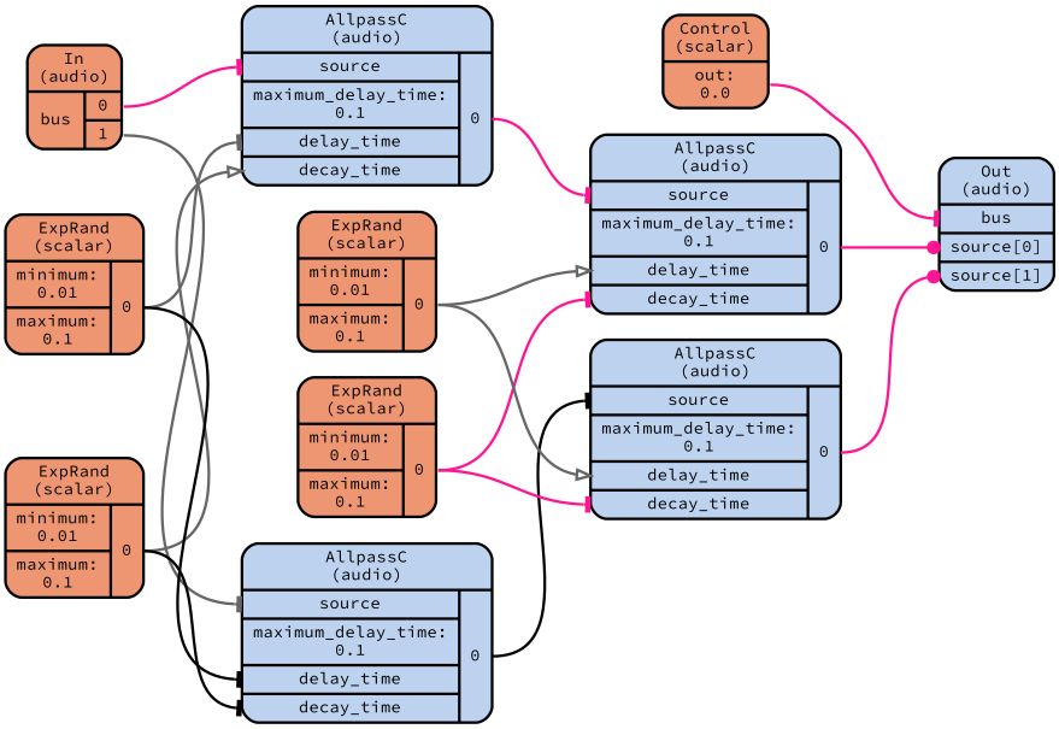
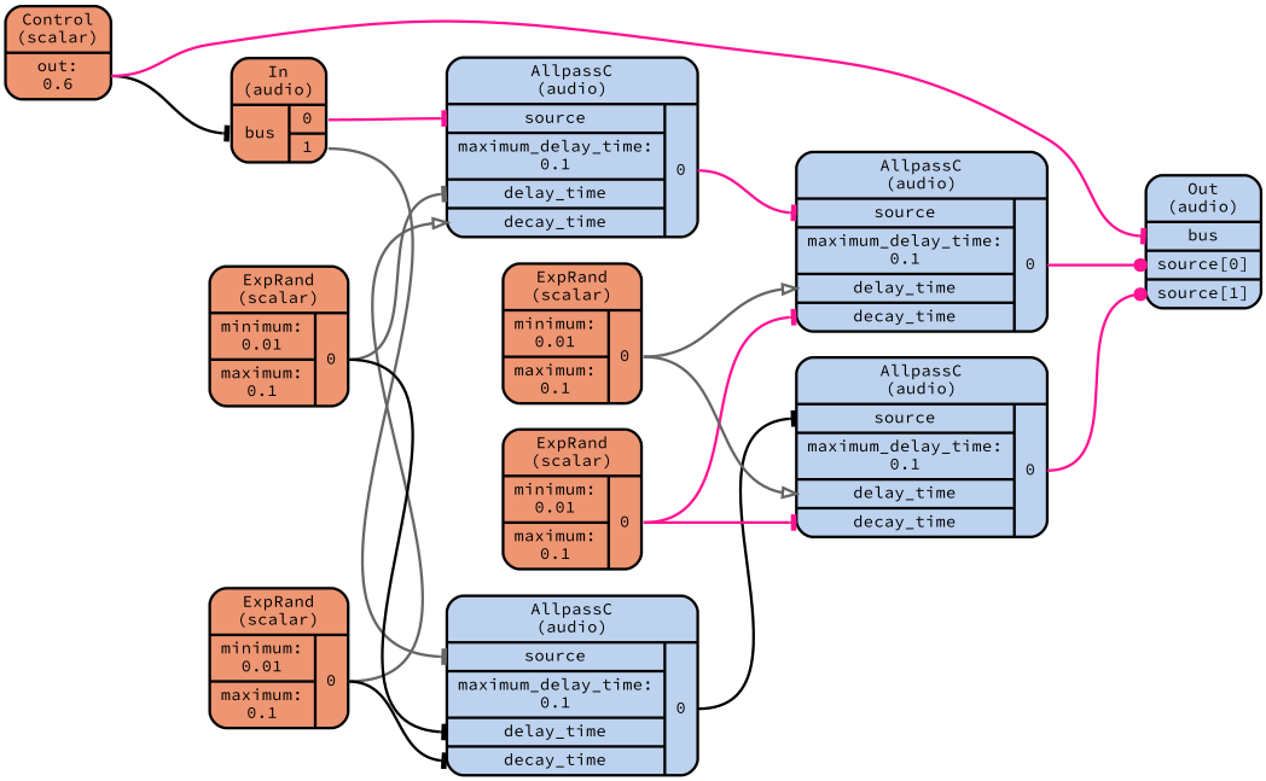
  digraph {
    color=lightslategrey
    fontname="Source Code Pro"
    penwidth=2
    rankdir=LR
    ranksep=1
    splines=spline
    style="dotted, rounded"
    node [fillcolor=lightsalmon2 fontname="Source Code Pro" fontsize=12 penwidth=2 shape=Mrecord style="filled, rounded"]
    edge [arrowhead=tee color=deeppink fontname="Source Code Pro" headport="f_1_0_0:w" penwidth=2 tailport="f_1_1_0:e"]
-   n1 [label="<f_0> Control\n(scalar) | { { <f_1_0_0> out:\n0.0 } }"]
+   n1 [label="<f_0> Control\n(scalar) | { { <f_1_0_0> out:\n0.6 } }"]
    n2 [label="<f_0> In\n(audio) | { { <f_1_0_0> bus } | { <f_1_1_0> 0 | <f_1_1_1> 1 } }"]
    n3 [fillcolor=lightsteelblue2 label="<f_0> Out\n(audio) | { { <f_1_0_0> bus | <f_1_0_1> source[0] | <f_1_0_2> source[1] } }"]
    n4 [fillcolor=lightsteelblue2 label="<f_0> AllpassC\n(audio) | { { <f_1_0_0> source | <f_1_0_1> maximum_delay_time:\n0.1 | <f_1_0_2> delay_time | <f_1_0_3> decay_time } | { <f_1_1_0> 0 } }"]
    n5 [fillcolor=lightsteelblue2 label="<f_0> AllpassC\n(audio) | { { <f_1_0_0> source | <f_1_0_1> maximum_delay_time:\n0.1 | <f_1_0_2> delay_time | <f_1_0_3> decay_time } | { <f_1_1_0> 0 } }"]
    n6 [fillcolor=lightsteelblue2 label="<f_0> AllpassC\n(audio) | { { <f_1_0_0> source | <f_1_0_1> maximum_delay_time:\n0.1 | <f_1_0_2> delay_time | <f_1_0_3> decay_time } | { <f_1_1_0> 0 } }"]
    n7 [fillcolor=lightsteelblue2 label="<f_0> AllpassC\n(audio) | { { <f_1_0_0> source | <f_1_0_1> maximum_delay_time:\n0.1 | <f_1_0_2> delay_time | <f_1_0_3> decay_time } | { <f_1_1_0> 0 } }"]
    n8 [label="<f_0> ExpRand\n(scalar) | { { <f_1_0_0> minimum:\n0.01 | <f_1_0_1> maximum:\n0.1 } | { <f_1_1_0> 0 } }"]
    n9 [label="<f_0> ExpRand\n(scalar) | { { <f_1_0_0> minimum:\n0.01 | <f_1_0_1> maximum:\n0.1 } | { <f_1_1_0> 0 } }"]
    n10 [label="<f_0> ExpRand\n(scalar) | { { <f_1_0_0> minimum:\n0.01 | <f_1_0_1> maximum:\n0.1 } | { <f_1_1_0> 0 } }"]
    n11 [label="<f_0> ExpRand\n(scalar) | { { <f_1_0_0> minimum:\n0.01 | <f_1_0_1> maximum:\n0.1 } | { <f_1_1_0> 0 } }"]
+   n1 -> n2 [color=black tailport="f_1_0_0:e"]
    n1 -> n3 [tailport="f_1_0_0:e"]
    n2 -> n4
    n2 -> n5 [color=gray40 tailport="f_1_1_1:e"]
    n4 -> n6
    n5 -> n7 [color=black]
    n6 -> n3 [arrowhead=dot headport="f_1_0_1:w"]
    n7 -> n3 [arrowhead=dot headport="f_1_0_2:w"]
    n8 -> n4 [arrowhead=onormal color=gray40 headport="f_1_0_3:w"]
    n8 -> n5 [color=black headport="f_1_0_3:w"]
    n9 -> n4 [color=gray40 headport="f_1_0_2:w"]
    n9 -> n5 [color=black headport="f_1_0_2:w"]
    n10 -> n6 [headport="f_1_0_3:w"]
    n10 -> n7 [headport="f_1_0_3:w"]
    n11 -> n6 [arrowhead=onormal color=gray40 headport="f_1_0_2:w"]
    n11 -> n7 [arrowhead=onormal color=gray40 headport="f_1_0_2:w"]
  }
